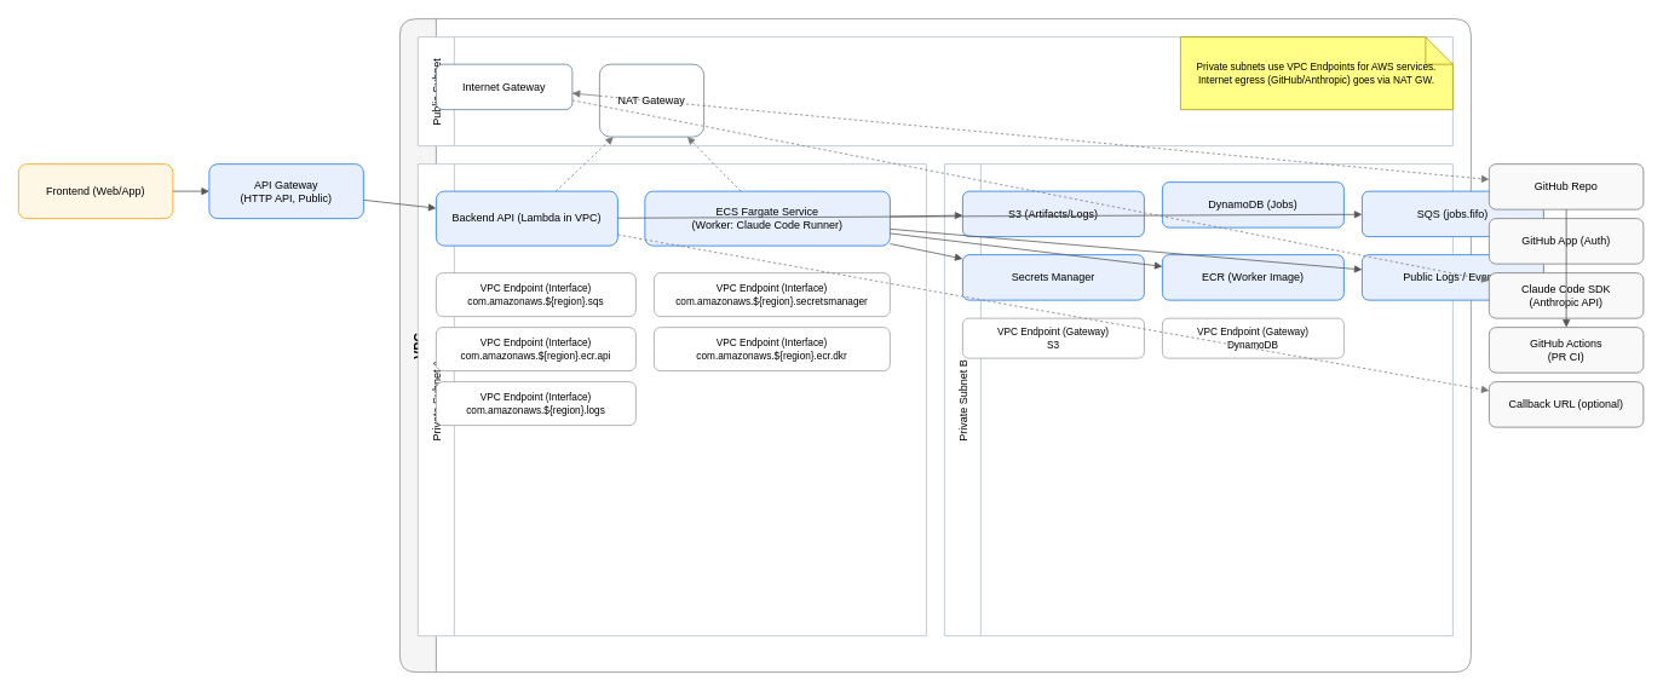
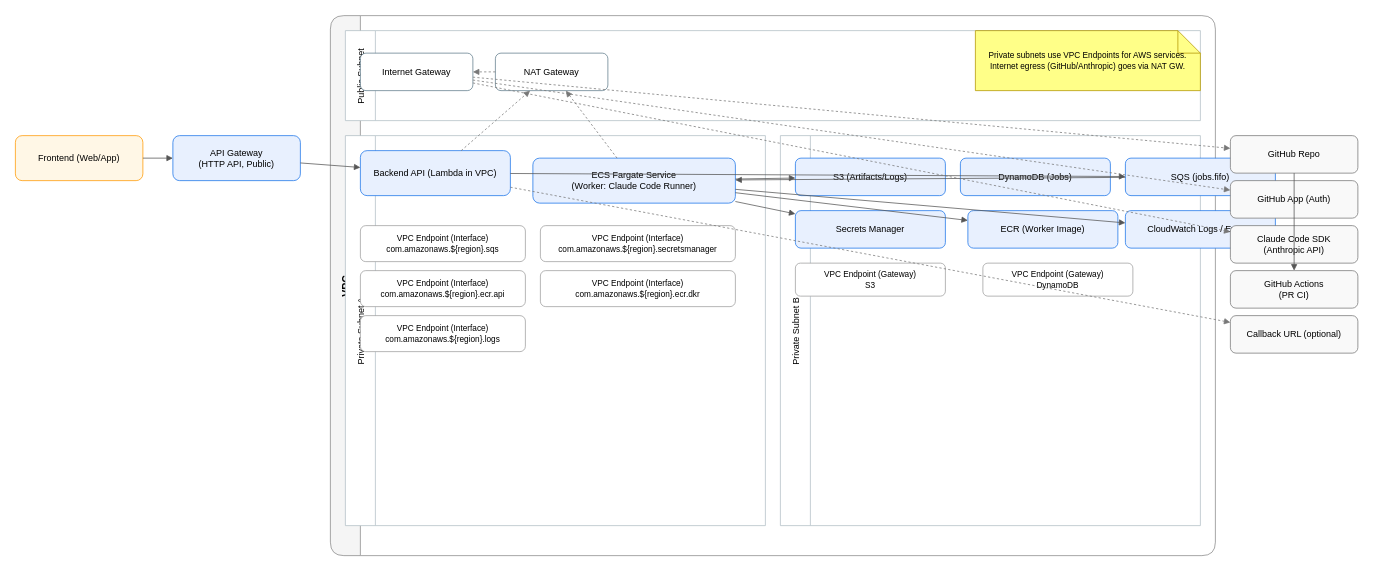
  <mxCell id="0" />
  <mxCell id="1" parent="0" />
  <mxCell id="2" value="Frontend (Web/App)" style="shape=rect;rounded=1;fillColor=#fff7e6;strokeColor=#ff9900;whiteSpace=wrap;fontSize=12;" vertex="1" parent="1"><mxGeometry x="20" y="180" width="170" height="60" as="geometry" /></mxCell>
  <mxCell id="3" value="API Gateway&#10;(HTTP API, Public)" style="shape=rect;rounded=1;fillColor=#e8f0fe;strokeColor=#1a73e8;whiteSpace=wrap;fontSize=12;" vertex="1" parent="1"><mxGeometry x="230" y="180" width="170" height="60" as="geometry" /></mxCell>
  <mxCell id="4" value="VPC" style="shape=swimlane;rounded=1;horizontal=0;fillColor=#f5f5f5;strokeColor=#888;swimlaneFillColor=#ffffff;fontStyle=1;fontSize=14;" vertex="1" parent="1"><mxGeometry x="440" y="20" width="1180" height="720" as="geometry" /></mxCell>
  <mxCell id="5" value="Public Subnet" style="shape=swimlane;rounded=0;horizontal=0;fillColor=#ffffff;strokeColor=#b0bec5;fontSize=12;" vertex="1" parent="4"><mxGeometry x="20" y="20" width="1140" height="120" as="geometry" /></mxCell>
  <mxCell id="6" value="Internet Gateway" style="shape=rect;rounded=1;fillColor=#ffffff;strokeColor=#607d8b;whiteSpace=wrap;fontSize=12;" vertex="1" parent="5"><mxGeometry x="20" y="30" width="150" height="50" as="geometry" /></mxCell>
- <mxCell id="7" value="NAT Gateway" style="shape=rect;rounded=1;fillColor=#ffffff;strokeColor=#607d8b;whiteSpace=wrap;fontSize=12;" vertex="1" parent="5"><mxGeometry x="200" y="30" width="115" height="80" as="geometry" /></mxCell>
+ <mxCell id="7" value="NAT Gateway" style="shape=rect;rounded=1;fillColor=#ffffff;strokeColor=#607d8b;whiteSpace=wrap;fontSize=12;" vertex="1" parent="5"><mxGeometry x="200" y="30" width="150" height="50" as="geometry" /></mxCell>
  <mxCell id="8" value="Private Subnet A" style="shape=swimlane;rounded=0;horizontal=0;fillColor=#ffffff;strokeColor=#b0bec5;fontSize=12;" vertex="1" parent="4"><mxGeometry x="20" y="160" width="560" height="520" as="geometry" /></mxCell>
- <mxCell id="9" value="Backend API (Lambda in VPC)" style="shape=rect;rounded=1;fillColor=#e8f0fe;strokeColor=#1a73e8;whiteSpace=wrap;fontSize=12;" vertex="1" parent="8"><mxGeometry x="20" y="30" width="200" height="60" as="geometry" /></mxCell>
+ <mxCell id="9" value="Backend API (Lambda in VPC)" style="shape=rect;rounded=1;fillColor=#e8f0fe;strokeColor=#1a73e8;whiteSpace=wrap;fontSize=12;" vertex="1" parent="8"><mxGeometry x="20" y="20" width="200" height="60" as="geometry" /></mxCell>
  <mxCell id="10" value="ECS Fargate Service&#10;(Worker: Claude Code Runner)" style="shape=rect;rounded=1;fillColor=#e8f0fe;strokeColor=#1a73e8;whiteSpace=wrap;fontSize=12;" vertex="1" parent="8"><mxGeometry x="250" y="30" width="270" height="60" as="geometry" /></mxCell>
  <mxCell id="11" value="VPC Endpoint (Interface)&#10;com.amazonaws.${region}.sqs" style="shape=rect;rounded=1;fillColor=#ffffff;strokeColor=#9e9e9e;whiteSpace=wrap;fontSize=11;" vertex="1" parent="8"><mxGeometry x="20" y="120" width="220" height="48" as="geometry" /></mxCell>
  <mxCell id="12" value="VPC Endpoint (Interface)&#10;com.amazonaws.${region}.secretsmanager" style="shape=rect;rounded=1;fillColor=#ffffff;strokeColor=#9e9e9e;whiteSpace=wrap;fontSize=11;" vertex="1" parent="8"><mxGeometry x="260" y="120" width="260" height="48" as="geometry" /></mxCell>
  <mxCell id="13" value="VPC Endpoint (Interface)&#10;com.amazonaws.${region}.ecr.api" style="shape=rect;rounded=1;fillColor=#ffffff;strokeColor=#9e9e9e;whiteSpace=wrap;fontSize=11;" vertex="1" parent="8"><mxGeometry x="20" y="180" width="220" height="48" as="geometry" /></mxCell>
  <mxCell id="14" value="VPC Endpoint (Interface)&#10;com.amazonaws.${region}.ecr.dkr" style="shape=rect;rounded=1;fillColor=#ffffff;strokeColor=#9e9e9e;whiteSpace=wrap;fontSize=11;" vertex="1" parent="8"><mxGeometry x="260" y="180" width="260" height="48" as="geometry" /></mxCell>
  <mxCell id="15" value="VPC Endpoint (Interface)&#10;com.amazonaws.${region}.logs" style="shape=rect;rounded=1;fillColor=#ffffff;strokeColor=#9e9e9e;whiteSpace=wrap;fontSize=11;" vertex="1" parent="8"><mxGeometry x="20" y="240" width="220" height="48" as="geometry" /></mxCell>
  <mxCell id="16" value="Private Subnet B" style="shape=swimlane;rounded=0;horizontal=0;fillColor=#ffffff;strokeColor=#b0bec5;fontSize=12;" vertex="1" parent="4"><mxGeometry x="600" y="160" width="560" height="520" as="geometry" /></mxCell>
  <mxCell id="17" value="S3 (Artifacts/Logs)" style="shape=rect;rounded=1;fillColor=#e8f0fe;strokeColor=#1a73e8;whiteSpace=wrap;fontSize=12;" vertex="1" parent="16"><mxGeometry x="20" y="30" width="200" height="50" as="geometry" /></mxCell>
- <mxCell id="18" value="DynamoDB (Jobs)" style="shape=rect;rounded=1;fillColor=#e8f0fe;strokeColor=#1a73e8;whiteSpace=wrap;fontSize=12;" vertex="1" parent="16"><mxGeometry x="240" y="20" width="200" height="50" as="geometry" /></mxCell>
+ <mxCell id="18" value="DynamoDB (Jobs)" style="shape=rect;rounded=1;fillColor=#e8f0fe;strokeColor=#1a73e8;whiteSpace=wrap;fontSize=12;" vertex="1" parent="16"><mxGeometry x="240" y="30" width="200" height="50" as="geometry" /></mxCell>
  <mxCell id="19" value="SQS (jobs.fifo)" style="shape=rect;rounded=1;fillColor=#e8f0fe;strokeColor=#1a73e8;whiteSpace=wrap;fontSize=12;" vertex="1" parent="16"><mxGeometry x="460" y="30" width="200" height="50" as="geometry" /></mxCell>
  <mxCell id="20" value="Secrets Manager" style="shape=rect;rounded=1;fillColor=#e8f0fe;strokeColor=#1a73e8;whiteSpace=wrap;fontSize=12;" vertex="1" parent="16"><mxGeometry x="20" y="100" width="200" height="50" as="geometry" /></mxCell>
- <mxCell id="21" value="ECR (Worker Image)" style="shape=rect;rounded=1;fillColor=#e8f0fe;strokeColor=#1a73e8;whiteSpace=wrap;fontSize=12;" vertex="1" parent="16"><mxGeometry x="240" y="100" width="200" height="50" as="geometry" /></mxCell>
- <mxCell id="22" value="Public Logs / Events" style="shape=rect;rounded=1;fillColor=#e8f0fe;strokeColor=#1a73e8;whiteSpace=wrap;fontSize=12;" vertex="1" parent="16"><mxGeometry x="460" y="100" width="200" height="50" as="geometry" /></mxCell>
+ <mxCell id="21" value="ECR (Worker Image)" style="shape=rect;rounded=1;fillColor=#e8f0fe;strokeColor=#1a73e8;whiteSpace=wrap;fontSize=12;" vertex="1" parent="16"><mxGeometry x="250" y="100" width="200" height="50" as="geometry" /></mxCell>
+ <mxCell id="22" value="CloudWatch Logs / Events" style="shape=rect;rounded=1;fillColor=#e8f0fe;strokeColor=#1a73e8;whiteSpace=wrap;fontSize=12;" vertex="1" parent="16"><mxGeometry x="460" y="100" width="200" height="50" as="geometry" /></mxCell>
  <mxCell id="23" value="VPC Endpoint (Gateway)&#10;S3" style="shape=rect;rounded=1;fillColor=#ffffff;strokeColor=#9e9e9e;whiteSpace=wrap;fontSize=11;" vertex="1" parent="16"><mxGeometry x="20" y="170" width="200" height="44" as="geometry" /></mxCell>
- <mxCell id="24" value="VPC Endpoint (Gateway)&#10;DynamoDB" style="shape=rect;rounded=1;fillColor=#ffffff;strokeColor=#9e9e9e;whiteSpace=wrap;fontSize=11;" vertex="1" parent="16"><mxGeometry x="240" y="170" width="200" height="44" as="geometry" /></mxCell>
+ <mxCell id="24" value="VPC Endpoint (Gateway)&#10;DynamoDB" style="shape=rect;rounded=1;fillColor=#ffffff;strokeColor=#9e9e9e;whiteSpace=wrap;fontSize=11;" vertex="1" parent="16"><mxGeometry x="270" y="170" width="200" height="44" as="geometry" /></mxCell>
  <mxCell id="25" value="GitHub Repo" style="shape=rect;rounded=1;fillColor=#f9f9f9;strokeColor=#777;whiteSpace=wrap;fontSize=12;" vertex="1" parent="1"><mxGeometry x="1640" y="180" width="170" height="50" as="geometry" /></mxCell>
  <mxCell id="26" value="GitHub App (Auth)" style="shape=rect;rounded=1;fillColor=#f9f9f9;strokeColor=#777;whiteSpace=wrap;fontSize=12;" vertex="1" parent="1"><mxGeometry x="1640" y="240" width="170" height="50" as="geometry" /></mxCell>
  <mxCell id="27" value="Claude Code SDK&#10;(Anthropic API)" style="shape=rect;rounded=1;fillColor=#f9f9f9;strokeColor=#777;whiteSpace=wrap;fontSize=12;" vertex="1" parent="1"><mxGeometry x="1640" y="300" width="170" height="50" as="geometry" /></mxCell>
  <mxCell id="28" value="GitHub Actions&#10;(PR CI)" style="shape=rect;rounded=1;fillColor=#f9f9f9;strokeColor=#777;whiteSpace=wrap;fontSize=12;" vertex="1" parent="1"><mxGeometry x="1640" y="360" width="170" height="50" as="geometry" /></mxCell>
  <mxCell id="29" value="Callback URL (optional)" style="shape=rect;rounded=1;fillColor=#f9f9f9;strokeColor=#777;whiteSpace=wrap;fontSize=12;" vertex="1" parent="1"><mxGeometry x="1640" y="420" width="170" height="50" as="geometry" /></mxCell>
  <mxCell id="30" edge="1" parent="1" source="2" target="3" style="endArrow=block;strokeColor=#555;"><mxGeometry relative="1" as="geometry" /></mxCell>
  <mxCell id="31" edge="1" parent="1" source="3" target="9" style="endArrow=block;strokeColor=#555;"><mxGeometry relative="1" as="geometry"><mxPoint x="440" y="210" as="targetPoint" /></mxGeometry></mxCell>
  <mxCell id="32" edge="1" parent="1" source="9" target="19" style="endArrow=block;strokeColor=#555;"><mxGeometry relative="1" as="geometry" /></mxCell>
+ <mxCell id="33" edge="1" parent="1" source="19" target="10" style="endArrow=block;strokeColor=#555;"><mxGeometry relative="1" as="geometry" /></mxCell>
  <mxCell id="34" edge="1" parent="1" source="10" target="20" style="endArrow=block;strokeColor=#555;"><mxGeometry relative="1" as="geometry" /></mxCell>
  <mxCell id="35" edge="1" parent="1" source="10" target="17" style="endArrow=block;strokeColor=#555;"><mxGeometry relative="1" as="geometry" /></mxCell>
  <mxCell id="36" edge="1" parent="1" source="10" target="21" style="endArrow=block;strokeColor=#555;"><mxGeometry relative="1" as="geometry" /></mxCell>
  <mxCell id="37" edge="1" parent="1" source="10" target="22" style="endArrow=block;strokeColor=#555;"><mxGeometry relative="1" as="geometry" /></mxCell>
  <mxCell id="38" edge="1" parent="1" source="10" target="7" style="dashed=1;endArrow=block;strokeColor=#777;"><mxGeometry relative="1" as="geometry" /></mxCell>
  <mxCell id="39" edge="1" parent="1" source="9" target="7" style="dashed=1;endArrow=block;strokeColor=#777;"><mxGeometry relative="1" as="geometry" /></mxCell>
  <mxCell id="40" edge="1" parent="1" source="7" target="6" style="dashed=1;endArrow=block;strokeColor=#777;"><mxGeometry relative="1" as="geometry" /></mxCell>
  <mxCell id="41" edge="1" parent="1" source="6" target="25" style="dashed=1;endArrow=block;strokeColor=#777;"><mxGeometry relative="1" as="geometry" /></mxCell>
+ <mxCell id="42" edge="1" parent="1" source="6" target="26" style="dashed=1;endArrow=block;strokeColor=#777;"><mxGeometry relative="1" as="geometry" /></mxCell>
  <mxCell id="43" edge="1" parent="1" source="6" target="27" style="dashed=1;endArrow=block;strokeColor=#777;"><mxGeometry relative="1" as="geometry" /></mxCell>
  <mxCell id="44" edge="1" parent="1" source="25" target="28" style="endArrow=block;strokeColor=#555;"><mxGeometry relative="1" as="geometry" /></mxCell>
  <mxCell id="45" edge="1" parent="1" source="9" target="29" style="dashed=1;endArrow=block;strokeColor=#777;"><mxGeometry relative="1" as="geometry" /></mxCell>
  <mxCell id="46" value="Private subnets use VPC Endpoints for AWS services.&#10;Internet egress (GitHub/Anthropic) goes via NAT GW." style="shape=note;whiteSpace=wrap;fillColor=#FFFF88;strokeColor=#B29500;fontSize=11;" vertex="1" parent="4"><mxGeometry x="860" y="20" width="300" height="80" as="geometry" /></mxCell>
